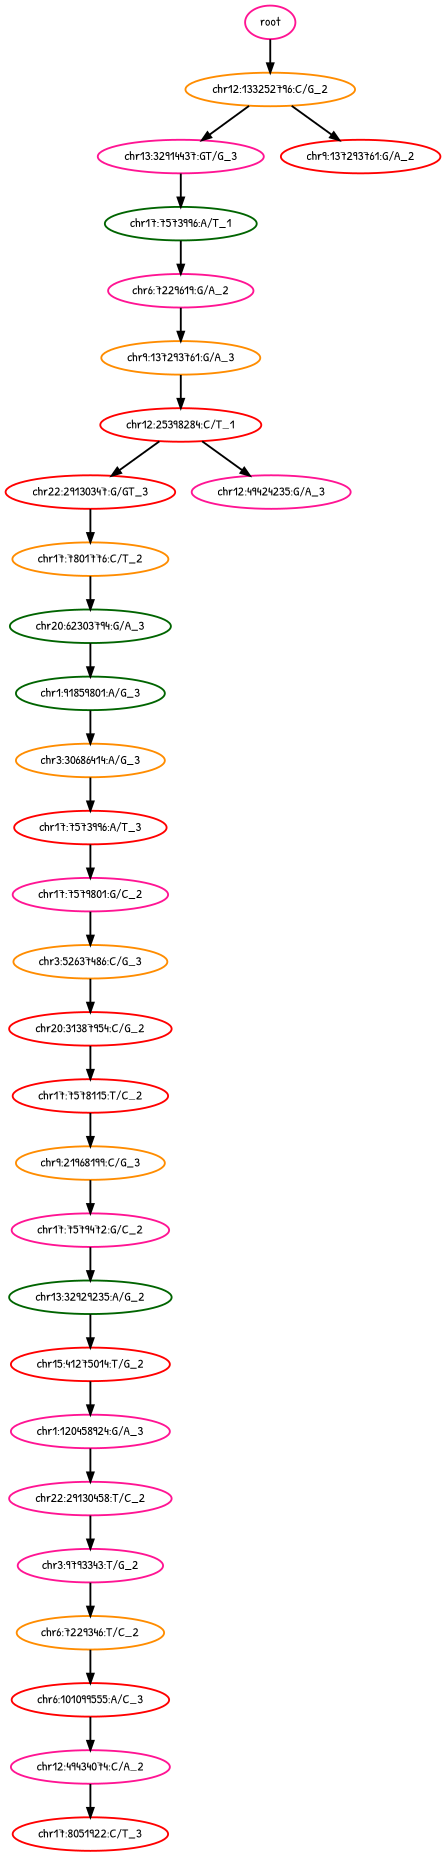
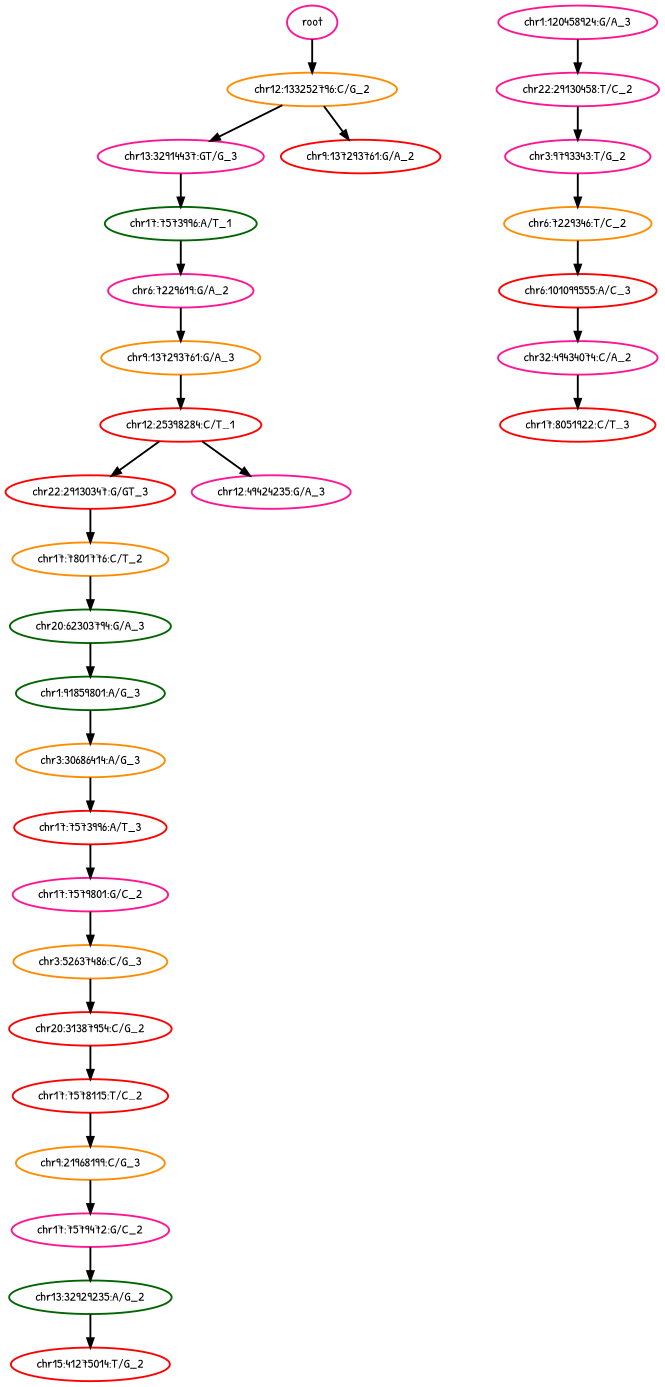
  digraph {
    fontname="Patrick Hand"
    rankdir=TB
    node [color=deeppink fontname="Patrick Hand" style=bold]
    edge [fontname="Patrick Hand" style=bold]
    n1 [label=root]
    n2 [color=darkorange label="chr12:133252796:C/G_2"]
    n3 [label="chr13:32914437:GT/G_3"]
    n4 [color=red label="chr9:137293761:G/A_2"]
    n5 [color=darkgreen label="chr17:7573996:A/T_1"]
    n6 [label="chr6:7229619:G/A_2"]
    n7 [color=darkorange label="chr9:137293761:G/A_3"]
    n8 [color=red label="chr12:25398284:C/T_1"]
    n9 [color=red label="chr22:29130347:G/GT_3"]
    n10 [label="chr12:49424235:G/A_3"]
    n11 [color=darkorange label="chr17:7801776:C/T_2"]
    n12 [color=darkgreen label="chr20:62303794:G/A_3"]
    n13 [color=darkgreen label="chr1:91859801:A/G_3"]
    n14 [color=darkorange label="chr3:30686414:A/G_3"]
    n15 [color=red label="chr17:7573996:A/T_3"]
    n16 [label="chr17:7579801:G/C_2"]
    n17 [color=darkorange label="chr3:52637486:C/G_3"]
    n18 [color=red label="chr20:31387954:C/G_2"]
    n19 [color=red label="chr17:7578115:T/C_2"]
    n20 [color=darkorange label="chr9:21968199:C/G_3"]
    n21 [label="chr17:7579472:G/C_2"]
    n22 [color=darkgreen label="chr13:32929235:A/G_2"]
    n23 [color=red label="chr15:41275014:T/G_2"]
    n24 [label="chr1:120458924:G/A_3"]
    n25 [label="chr22:29130458:T/C_2"]
    n26 [label="chr3:9793343:T/G_2"]
    n27 [color=darkorange label="chr6:7229346:T/C_2"]
    n28 [color=red label="chr6:101099555:A/C_3"]
-   n29 [label="chr12:49434074:C/A_2"]
+   n29 [label="chr32:49434074:C/A_2"]
    n30 [color=red label="chr17:8051922:C/T_3"]
    n1 -> n2
    n2 -> n3
    n2 -> n4
    n3 -> n5
    n5 -> n6
    n6 -> n7
    n7 -> n8
    n8 -> n9
    n8 -> n10
    n9 -> n11
    n11 -> n12
    n12 -> n13
    n13 -> n14
    n14 -> n15
    n15 -> n16
    n16 -> n17
    n17 -> n18
    n18 -> n19
    n19 -> n20
    n20 -> n21
    n21 -> n22
    n22 -> n23
-   n23 -> n24
    n24 -> n25
    n25 -> n26
    n26 -> n27
    n27 -> n28
    n28 -> n29
    n29 -> n30
  }
